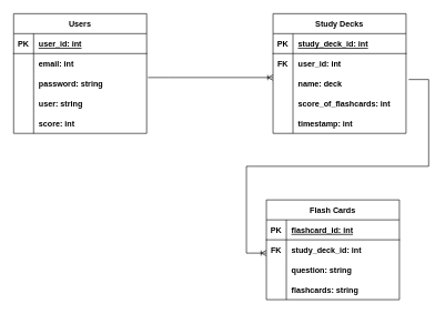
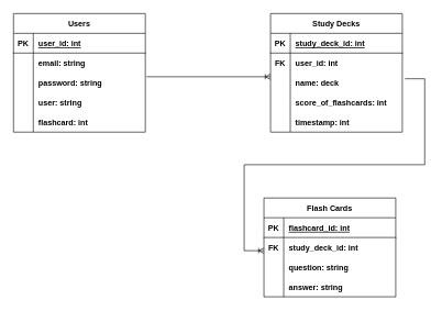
  <mxCell id="0" />
  <mxCell id="1" parent="0" />
  <mxCell id="2" value="Users" style="shape=table;startSize=30;container=1;collapsible=1;childLayout=tableLayout;fixedRows=1;rowLines=0;fontStyle=1;align=center;resizeLast=1;" vertex="1" parent="1"><mxGeometry x="20" y="20" width="200" height="180" as="geometry" /></mxCell>
  <mxCell id="3" value="" style="shape=tableRow;horizontal=0;startSize=0;swimlaneHead=0;swimlaneBody=0;fillColor=none;collapsible=0;dropTarget=0;points=[[0,0.5],[1,0.5]];portConstraint=eastwest;top=0;left=0;right=0;bottom=1;" vertex="1" parent="2"><mxGeometry y="30" width="200" height="30" as="geometry" /></mxCell>
  <mxCell id="4" value="PK" style="shape=partialRectangle;connectable=0;fillColor=none;top=0;left=0;bottom=0;right=0;fontStyle=1;overflow=hidden;" vertex="1" parent="3"><mxGeometry width="30" height="30" as="geometry"><mxRectangle width="30" height="30" as="alternateBounds" /></mxGeometry></mxCell>
  <mxCell id="5" value="user_id: int" style="shape=partialRectangle;connectable=0;fillColor=none;top=0;left=0;bottom=0;right=0;align=left;spacingLeft=6;fontStyle=5;overflow=hidden;" vertex="1" parent="3"><mxGeometry x="30" width="170" height="30" as="geometry"><mxRectangle width="170" height="30" as="alternateBounds" /></mxGeometry></mxCell>
  <mxCell id="6" value="" style="shape=tableRow;horizontal=0;startSize=0;swimlaneHead=0;swimlaneBody=0;fillColor=none;collapsible=0;dropTarget=0;points=[[0,0.5],[1,0.5]];portConstraint=eastwest;top=0;left=0;right=0;bottom=0;" vertex="1" parent="2"><mxGeometry y="60" width="200" height="30" as="geometry" /></mxCell>
  <mxCell id="7" value="" style="shape=partialRectangle;connectable=0;fillColor=none;top=0;left=0;bottom=0;right=0;editable=1;overflow=hidden;" vertex="1" parent="6"><mxGeometry width="30" height="30" as="geometry"><mxRectangle width="30" height="30" as="alternateBounds" /></mxGeometry></mxCell>
- <mxCell id="8" value="email: int" style="shape=partialRectangle;connectable=0;fillColor=none;top=0;left=0;bottom=0;right=0;align=left;spacingLeft=6;overflow=hidden;fontStyle=1" vertex="1" parent="6"><mxGeometry x="30" width="170" height="30" as="geometry"><mxRectangle width="170" height="30" as="alternateBounds" /></mxGeometry></mxCell>
+ <mxCell id="8" value="email: string" style="shape=partialRectangle;connectable=0;fillColor=none;top=0;left=0;bottom=0;right=0;align=left;spacingLeft=6;overflow=hidden;fontStyle=1" vertex="1" parent="6"><mxGeometry x="30" width="170" height="30" as="geometry"><mxRectangle width="170" height="30" as="alternateBounds" /></mxGeometry></mxCell>
  <mxCell id="9" value="" style="shape=tableRow;horizontal=0;startSize=0;swimlaneHead=0;swimlaneBody=0;fillColor=none;collapsible=0;dropTarget=0;points=[[0,0.5],[1,0.5]];portConstraint=eastwest;top=0;left=0;right=0;bottom=0;" vertex="1" parent="2"><mxGeometry y="90" width="200" height="30" as="geometry" /></mxCell>
  <mxCell id="10" value="" style="shape=partialRectangle;connectable=0;fillColor=none;top=0;left=0;bottom=0;right=0;editable=1;overflow=hidden;" vertex="1" parent="9"><mxGeometry width="30" height="30" as="geometry"><mxRectangle width="30" height="30" as="alternateBounds" /></mxGeometry></mxCell>
  <mxCell id="11" value="password: string" style="shape=partialRectangle;connectable=0;fillColor=none;top=0;left=0;bottom=0;right=0;align=left;spacingLeft=6;overflow=hidden;fontStyle=1" vertex="1" parent="9"><mxGeometry x="30" width="170" height="30" as="geometry"><mxRectangle width="170" height="30" as="alternateBounds" /></mxGeometry></mxCell>
  <mxCell id="12" value="" style="shape=tableRow;horizontal=0;startSize=0;swimlaneHead=0;swimlaneBody=0;fillColor=none;collapsible=0;dropTarget=0;points=[[0,0.5],[1,0.5]];portConstraint=eastwest;top=0;left=0;right=0;bottom=0;" vertex="1" parent="2"><mxGeometry y="120" width="200" height="30" as="geometry" /></mxCell>
  <mxCell id="13" value="" style="shape=partialRectangle;connectable=0;fillColor=none;top=0;left=0;bottom=0;right=0;editable=1;overflow=hidden;" vertex="1" parent="12"><mxGeometry width="30" height="30" as="geometry"><mxRectangle width="30" height="30" as="alternateBounds" /></mxGeometry></mxCell>
  <mxCell id="14" value="user: string" style="shape=partialRectangle;connectable=0;fillColor=none;top=0;left=0;bottom=0;right=0;align=left;spacingLeft=6;overflow=hidden;fontStyle=1" vertex="1" parent="12"><mxGeometry x="30" width="170" height="30" as="geometry"><mxRectangle width="170" height="30" as="alternateBounds" /></mxGeometry></mxCell>
  <mxCell id="15" value="" style="shape=tableRow;horizontal=0;startSize=0;swimlaneHead=0;swimlaneBody=0;fillColor=none;collapsible=0;dropTarget=0;points=[[0,0.5],[1,0.5]];portConstraint=eastwest;top=0;left=0;right=0;bottom=0;" vertex="1" parent="2"><mxGeometry y="150" width="200" height="30" as="geometry" /></mxCell>
  <mxCell id="16" value="" style="shape=partialRectangle;connectable=0;fillColor=none;top=0;left=0;bottom=0;right=0;editable=1;overflow=hidden;" vertex="1" parent="15"><mxGeometry width="30" height="30" as="geometry"><mxRectangle width="30" height="30" as="alternateBounds" /></mxGeometry></mxCell>
- <mxCell id="17" value="score: int" style="shape=partialRectangle;connectable=0;fillColor=none;top=0;left=0;bottom=0;right=0;align=left;spacingLeft=6;overflow=hidden;fontStyle=1" vertex="1" parent="15"><mxGeometry x="30" width="170" height="30" as="geometry"><mxRectangle width="170" height="30" as="alternateBounds" /></mxGeometry></mxCell>
+ <mxCell id="17" value="flashcard: int" style="shape=partialRectangle;connectable=0;fillColor=none;top=0;left=0;bottom=0;right=0;align=left;spacingLeft=6;overflow=hidden;fontStyle=1" vertex="1" parent="15"><mxGeometry x="30" width="170" height="30" as="geometry"><mxRectangle width="170" height="30" as="alternateBounds" /></mxGeometry></mxCell>
  <mxCell id="18" value="Study Decks" style="shape=table;startSize=30;container=1;collapsible=1;childLayout=tableLayout;fixedRows=1;rowLines=0;fontStyle=1;align=center;resizeLast=1;" vertex="1" parent="1"><mxGeometry x="410" y="20" width="200" height="180" as="geometry" /></mxCell>
  <mxCell id="19" value="" style="shape=tableRow;horizontal=0;startSize=0;swimlaneHead=0;swimlaneBody=0;fillColor=none;collapsible=0;dropTarget=0;points=[[0,0.5],[1,0.5]];portConstraint=eastwest;top=0;left=0;right=0;bottom=1;" vertex="1" parent="18"><mxGeometry y="30" width="200" height="30" as="geometry" /></mxCell>
  <mxCell id="20" value="PK" style="shape=partialRectangle;connectable=0;fillColor=none;top=0;left=0;bottom=0;right=0;fontStyle=1;overflow=hidden;" vertex="1" parent="19"><mxGeometry width="30" height="30" as="geometry"><mxRectangle width="30" height="30" as="alternateBounds" /></mxGeometry></mxCell>
  <mxCell id="21" value="study_deck_id: int" style="shape=partialRectangle;connectable=0;fillColor=none;top=0;left=0;bottom=0;right=0;align=left;spacingLeft=6;fontStyle=5;overflow=hidden;" vertex="1" parent="19"><mxGeometry x="30" width="170" height="30" as="geometry"><mxRectangle width="170" height="30" as="alternateBounds" /></mxGeometry></mxCell>
  <mxCell id="22" value="" style="shape=tableRow;horizontal=0;startSize=0;swimlaneHead=0;swimlaneBody=0;fillColor=none;collapsible=0;dropTarget=0;points=[[0,0.5],[1,0.5]];portConstraint=eastwest;top=0;left=0;right=0;bottom=0;" vertex="1" parent="18"><mxGeometry y="60" width="200" height="30" as="geometry" /></mxCell>
  <mxCell id="23" value="FK" style="shape=partialRectangle;connectable=0;fillColor=none;top=0;left=0;bottom=0;right=0;editable=1;overflow=hidden;fontStyle=1" vertex="1" parent="22"><mxGeometry width="30" height="30" as="geometry"><mxRectangle width="30" height="30" as="alternateBounds" /></mxGeometry></mxCell>
  <mxCell id="24" value="user_id: int" style="shape=partialRectangle;connectable=0;fillColor=none;top=0;left=0;bottom=0;right=0;align=left;spacingLeft=6;overflow=hidden;fontStyle=1" vertex="1" parent="22"><mxGeometry x="30" width="170" height="30" as="geometry"><mxRectangle width="170" height="30" as="alternateBounds" /></mxGeometry></mxCell>
  <mxCell id="25" value="" style="shape=tableRow;horizontal=0;startSize=0;swimlaneHead=0;swimlaneBody=0;fillColor=none;collapsible=0;dropTarget=0;points=[[0,0.5],[1,0.5]];portConstraint=eastwest;top=0;left=0;right=0;bottom=0;" vertex="1" parent="18"><mxGeometry y="90" width="200" height="30" as="geometry" /></mxCell>
  <mxCell id="26" value="" style="shape=partialRectangle;connectable=0;fillColor=none;top=0;left=0;bottom=0;right=0;editable=1;overflow=hidden;" vertex="1" parent="25"><mxGeometry width="30" height="30" as="geometry"><mxRectangle width="30" height="30" as="alternateBounds" /></mxGeometry></mxCell>
  <mxCell id="27" value="name: deck" style="shape=partialRectangle;connectable=0;fillColor=none;top=0;left=0;bottom=0;right=0;align=left;spacingLeft=6;overflow=hidden;fontStyle=1" vertex="1" parent="25"><mxGeometry x="30" width="170" height="30" as="geometry"><mxRectangle width="170" height="30" as="alternateBounds" /></mxGeometry></mxCell>
  <mxCell id="28" value="" style="shape=tableRow;horizontal=0;startSize=0;swimlaneHead=0;swimlaneBody=0;fillColor=none;collapsible=0;dropTarget=0;points=[[0,0.5],[1,0.5]];portConstraint=eastwest;top=0;left=0;right=0;bottom=0;" vertex="1" parent="18"><mxGeometry y="120" width="200" height="30" as="geometry" /></mxCell>
  <mxCell id="29" value="" style="shape=partialRectangle;connectable=0;fillColor=none;top=0;left=0;bottom=0;right=0;editable=1;overflow=hidden;" vertex="1" parent="28"><mxGeometry width="30" height="30" as="geometry"><mxRectangle width="30" height="30" as="alternateBounds" /></mxGeometry></mxCell>
  <mxCell id="30" value="score_of_flashcards: int" style="shape=partialRectangle;connectable=0;fillColor=none;top=0;left=0;bottom=0;right=0;align=left;spacingLeft=6;overflow=hidden;fontStyle=1" vertex="1" parent="28"><mxGeometry x="30" width="170" height="30" as="geometry"><mxRectangle width="170" height="30" as="alternateBounds" /></mxGeometry></mxCell>
  <mxCell id="31" value="" style="shape=tableRow;horizontal=0;startSize=0;swimlaneHead=0;swimlaneBody=0;fillColor=none;collapsible=0;dropTarget=0;points=[[0,0.5],[1,0.5]];portConstraint=eastwest;top=0;left=0;right=0;bottom=0;" vertex="1" parent="18"><mxGeometry y="150" width="200" height="30" as="geometry" /></mxCell>
  <mxCell id="32" value="" style="shape=partialRectangle;connectable=0;fillColor=none;top=0;left=0;bottom=0;right=0;editable=1;overflow=hidden;" vertex="1" parent="31"><mxGeometry width="30" height="30" as="geometry"><mxRectangle width="30" height="30" as="alternateBounds" /></mxGeometry></mxCell>
  <mxCell id="33" value="timestamp: int" style="shape=partialRectangle;connectable=0;fillColor=none;top=0;left=0;bottom=0;right=0;align=left;spacingLeft=6;overflow=hidden;fontStyle=1" vertex="1" parent="31"><mxGeometry x="30" width="170" height="30" as="geometry"><mxRectangle width="170" height="30" as="alternateBounds" /></mxGeometry></mxCell>
  <mxCell id="34" value="Flash Cards" style="shape=table;startSize=30;container=1;collapsible=1;childLayout=tableLayout;fixedRows=1;rowLines=0;fontStyle=1;align=center;resizeLast=1;" vertex="1" parent="1"><mxGeometry x="400" y="300" width="200" height="150" as="geometry" /></mxCell>
  <mxCell id="35" value="" style="shape=tableRow;horizontal=0;startSize=0;swimlaneHead=0;swimlaneBody=0;fillColor=none;collapsible=0;dropTarget=0;points=[[0,0.5],[1,0.5]];portConstraint=eastwest;top=0;left=0;right=0;bottom=1;" vertex="1" parent="34"><mxGeometry y="30" width="200" height="30" as="geometry" /></mxCell>
  <mxCell id="36" value="PK" style="shape=partialRectangle;connectable=0;fillColor=none;top=0;left=0;bottom=0;right=0;fontStyle=1;overflow=hidden;" vertex="1" parent="35"><mxGeometry width="30" height="30" as="geometry"><mxRectangle width="30" height="30" as="alternateBounds" /></mxGeometry></mxCell>
  <mxCell id="37" value="flashcard_id: int" style="shape=partialRectangle;connectable=0;fillColor=none;top=0;left=0;bottom=0;right=0;align=left;spacingLeft=6;fontStyle=5;overflow=hidden;" vertex="1" parent="35"><mxGeometry x="30" width="170" height="30" as="geometry"><mxRectangle width="170" height="30" as="alternateBounds" /></mxGeometry></mxCell>
  <mxCell id="38" value="" style="shape=tableRow;horizontal=0;startSize=0;swimlaneHead=0;swimlaneBody=0;fillColor=none;collapsible=0;dropTarget=0;points=[[0,0.5],[1,0.5]];portConstraint=eastwest;top=0;left=0;right=0;bottom=0;" vertex="1" parent="34"><mxGeometry y="60" width="200" height="30" as="geometry" /></mxCell>
  <mxCell id="39" value="FK" style="shape=partialRectangle;connectable=0;fillColor=none;top=0;left=0;bottom=0;right=0;editable=1;overflow=hidden;fontStyle=1" vertex="1" parent="38"><mxGeometry width="30" height="30" as="geometry"><mxRectangle width="30" height="30" as="alternateBounds" /></mxGeometry></mxCell>
  <mxCell id="40" value="study_deck_id: int" style="shape=partialRectangle;connectable=0;fillColor=none;top=0;left=0;bottom=0;right=0;align=left;spacingLeft=6;overflow=hidden;fontStyle=1" vertex="1" parent="38"><mxGeometry x="30" width="170" height="30" as="geometry"><mxRectangle width="170" height="30" as="alternateBounds" /></mxGeometry></mxCell>
  <mxCell id="41" value="" style="shape=tableRow;horizontal=0;startSize=0;swimlaneHead=0;swimlaneBody=0;fillColor=none;collapsible=0;dropTarget=0;points=[[0,0.5],[1,0.5]];portConstraint=eastwest;top=0;left=0;right=0;bottom=0;" vertex="1" parent="34"><mxGeometry y="90" width="200" height="30" as="geometry" /></mxCell>
  <mxCell id="42" value="" style="shape=partialRectangle;connectable=0;fillColor=none;top=0;left=0;bottom=0;right=0;editable=1;overflow=hidden;" vertex="1" parent="41"><mxGeometry width="30" height="30" as="geometry"><mxRectangle width="30" height="30" as="alternateBounds" /></mxGeometry></mxCell>
  <mxCell id="43" value="question: string" style="shape=partialRectangle;connectable=0;fillColor=none;top=0;left=0;bottom=0;right=0;align=left;spacingLeft=6;overflow=hidden;fontStyle=1" vertex="1" parent="41"><mxGeometry x="30" width="170" height="30" as="geometry"><mxRectangle width="170" height="30" as="alternateBounds" /></mxGeometry></mxCell>
  <mxCell id="44" value="" style="shape=tableRow;horizontal=0;startSize=0;swimlaneHead=0;swimlaneBody=0;fillColor=none;collapsible=0;dropTarget=0;points=[[0,0.5],[1,0.5]];portConstraint=eastwest;top=0;left=0;right=0;bottom=0;" vertex="1" parent="34"><mxGeometry y="120" width="200" height="30" as="geometry" /></mxCell>
  <mxCell id="45" value="" style="shape=partialRectangle;connectable=0;fillColor=none;top=0;left=0;bottom=0;right=0;editable=1;overflow=hidden;" vertex="1" parent="44"><mxGeometry width="30" height="30" as="geometry"><mxRectangle width="30" height="30" as="alternateBounds" /></mxGeometry></mxCell>
- <mxCell id="46" value="flashcards: string" style="shape=partialRectangle;connectable=0;fillColor=none;top=0;left=0;bottom=0;right=0;align=left;spacingLeft=6;overflow=hidden;fontStyle=1" vertex="1" parent="44"><mxGeometry x="30" width="170" height="30" as="geometry"><mxRectangle width="170" height="30" as="alternateBounds" /></mxGeometry></mxCell>
+ <mxCell id="46" value="answer: string" style="shape=partialRectangle;connectable=0;fillColor=none;top=0;left=0;bottom=0;right=0;align=left;spacingLeft=6;overflow=hidden;fontStyle=1" vertex="1" parent="44"><mxGeometry x="30" width="170" height="30" as="geometry"><mxRectangle width="170" height="30" as="alternateBounds" /></mxGeometry></mxCell>
  <mxCell id="47" value="" style="edgeStyle=entityRelationEdgeStyle;fontSize=12;html=1;endArrow=ERoneToMany;rounded=0;exitX=1.01;exitY=0.2;exitDx=0;exitDy=0;exitPerimeter=0;" edge="1" parent="1" source="9"><mxGeometry width="100" height="100" relative="1" as="geometry"><mxPoint x="340" y="280" as="sourcePoint" /><mxPoint x="410" y="116" as="targetPoint" /></mxGeometry></mxCell>
  <mxCell id="48" value="" style="edgeStyle=entityRelationEdgeStyle;fontSize=12;html=1;endArrow=ERoneToMany;rounded=0;exitX=1.02;exitY=0.3;exitDx=0;exitDy=0;exitPerimeter=0;" edge="1" parent="1" source="25"><mxGeometry width="100" height="100" relative="1" as="geometry"><mxPoint x="340" y="310" as="sourcePoint" /><mxPoint x="400" y="380" as="targetPoint" /></mxGeometry></mxCell>
